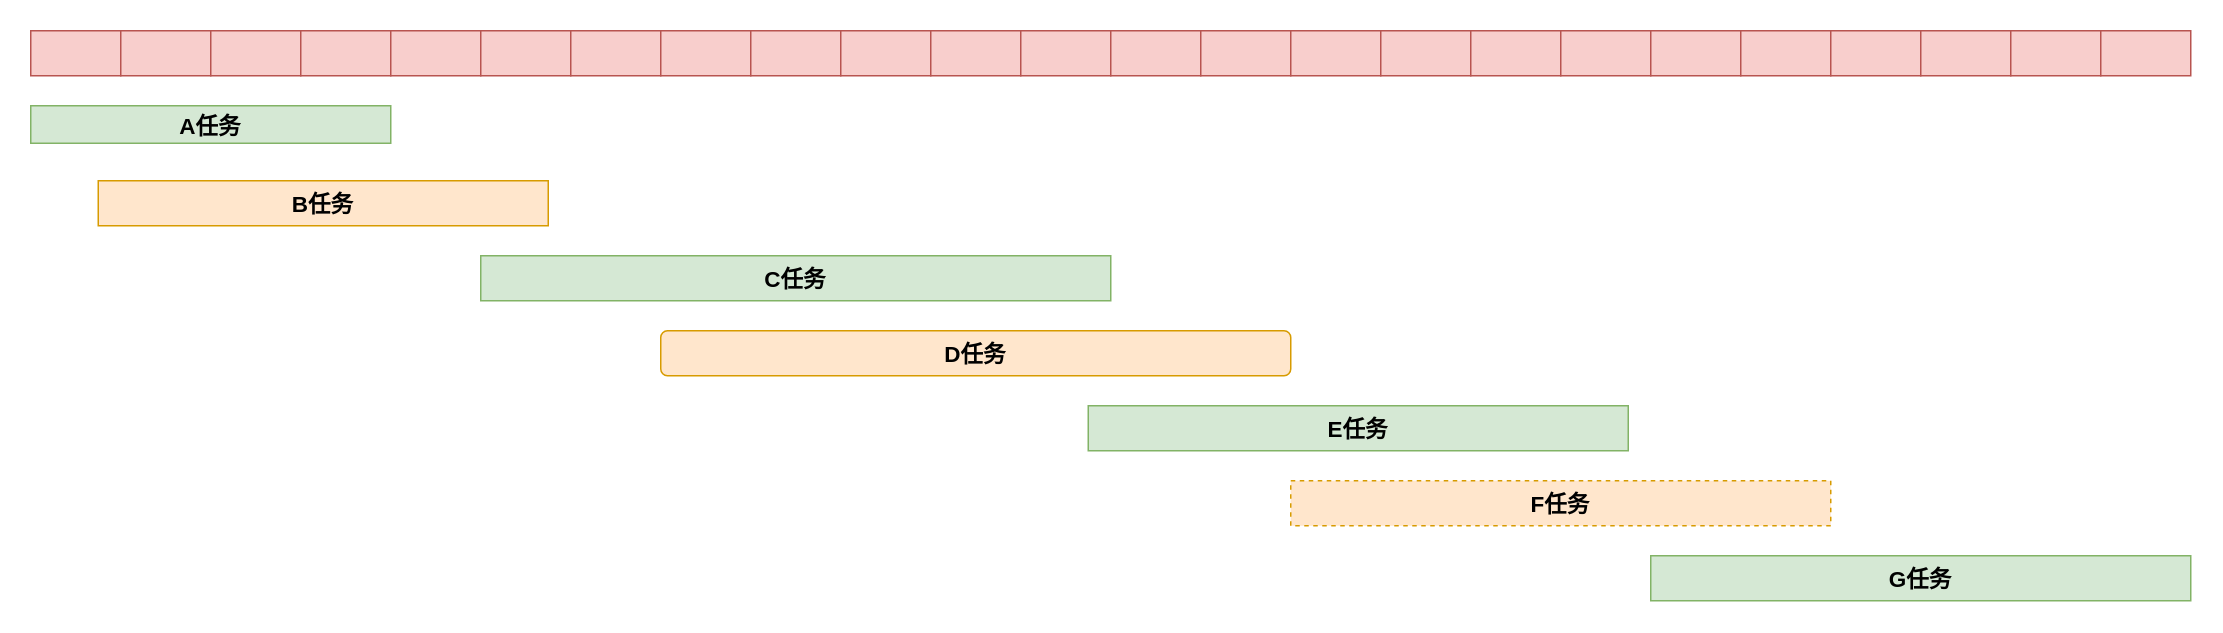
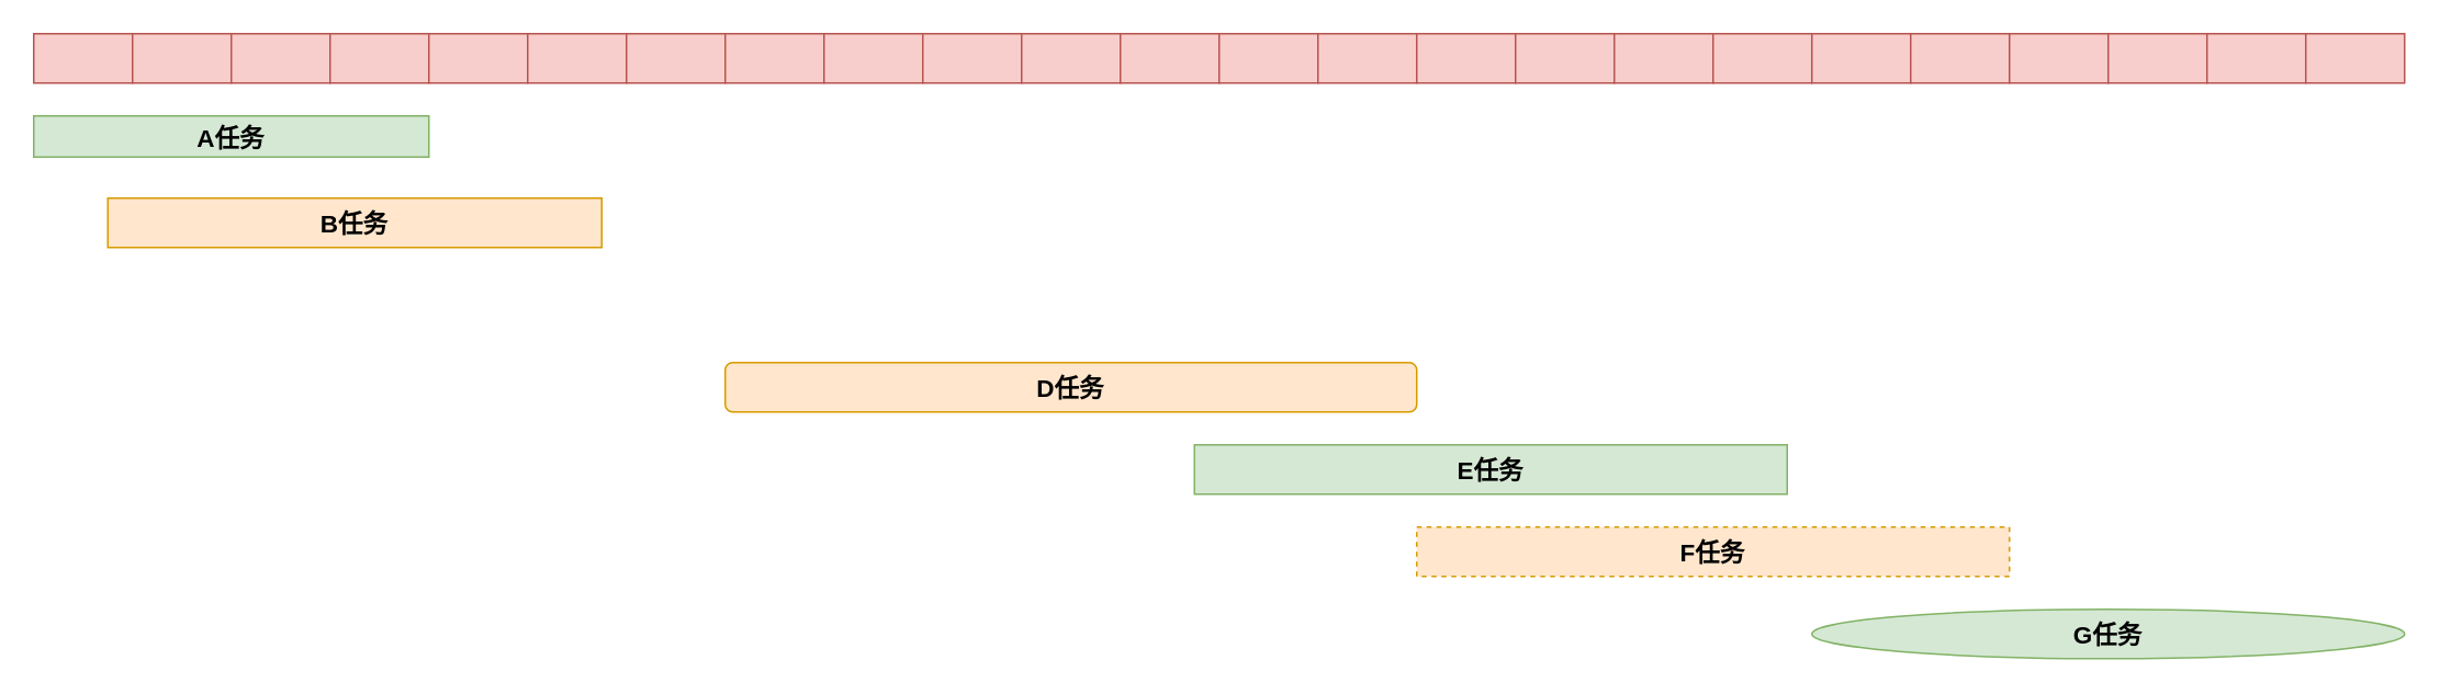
  <mxCell id="0" />
  <mxCell id="1" parent="0" />
  <mxCell id="2" value="" style="rounded=0;whiteSpace=wrap;html=1;fillColor=#f8cecc;strokeColor=#b85450;" vertex="1" parent="1"><mxGeometry x="20" y="20" width="60" height="30" as="geometry" /></mxCell>
  <mxCell id="3" value="" style="rounded=0;whiteSpace=wrap;html=1;fillColor=#f8cecc;strokeColor=#b85450;" vertex="1" parent="1"><mxGeometry x="80" y="20" width="60" height="30" as="geometry" /></mxCell>
  <mxCell id="4" value="" style="rounded=0;whiteSpace=wrap;html=1;fillColor=#f8cecc;strokeColor=#b85450;" vertex="1" parent="1"><mxGeometry x="140" y="20" width="60" height="30" as="geometry" /></mxCell>
  <mxCell id="5" value="" style="rounded=0;whiteSpace=wrap;html=1;fillColor=#f8cecc;strokeColor=#b85450;" vertex="1" parent="1"><mxGeometry x="200" y="20" width="60" height="30" as="geometry" /></mxCell>
  <mxCell id="6" value="" style="rounded=0;whiteSpace=wrap;html=1;fillColor=#f8cecc;strokeColor=#b85450;" vertex="1" parent="1"><mxGeometry x="260" y="20" width="60" height="30" as="geometry" /></mxCell>
  <mxCell id="7" value="" style="rounded=0;whiteSpace=wrap;html=1;fillColor=#f8cecc;strokeColor=#b85450;" vertex="1" parent="1"><mxGeometry x="320" y="20" width="60" height="30" as="geometry" /></mxCell>
  <mxCell id="8" value="" style="rounded=0;whiteSpace=wrap;html=1;fillColor=#f8cecc;strokeColor=#b85450;" vertex="1" parent="1"><mxGeometry x="380" y="20" width="60" height="30" as="geometry" /></mxCell>
  <mxCell id="9" value="" style="rounded=0;whiteSpace=wrap;html=1;fillColor=#f8cecc;strokeColor=#b85450;" vertex="1" parent="1"><mxGeometry x="440" y="20" width="60" height="30" as="geometry" /></mxCell>
  <mxCell id="10" value="" style="rounded=0;whiteSpace=wrap;html=1;fillColor=#f8cecc;strokeColor=#b85450;" vertex="1" parent="1"><mxGeometry x="500" y="20" width="60" height="30" as="geometry" /></mxCell>
  <mxCell id="11" value="" style="rounded=0;whiteSpace=wrap;html=1;fillColor=#f8cecc;strokeColor=#b85450;" vertex="1" parent="1"><mxGeometry x="560" y="20" width="60" height="30" as="geometry" /></mxCell>
  <mxCell id="12" value="" style="rounded=0;whiteSpace=wrap;html=1;fillColor=#f8cecc;strokeColor=#b85450;" vertex="1" parent="1"><mxGeometry x="620" y="20" width="60" height="30" as="geometry" /></mxCell>
  <mxCell id="13" value="" style="rounded=0;whiteSpace=wrap;html=1;fillColor=#f8cecc;strokeColor=#b85450;" vertex="1" parent="1"><mxGeometry x="680" y="20" width="60" height="30" as="geometry" /></mxCell>
  <mxCell id="14" value="" style="rounded=0;whiteSpace=wrap;html=1;fillColor=#f8cecc;strokeColor=#b85450;" vertex="1" parent="1"><mxGeometry x="740" y="20" width="60" height="30" as="geometry" /></mxCell>
  <mxCell id="15" value="" style="rounded=0;whiteSpace=wrap;html=1;fillColor=#f8cecc;strokeColor=#b85450;" vertex="1" parent="1"><mxGeometry x="800" y="20" width="60" height="30" as="geometry" /></mxCell>
  <mxCell id="16" value="" style="rounded=0;whiteSpace=wrap;html=1;fillColor=#f8cecc;strokeColor=#b85450;" vertex="1" parent="1"><mxGeometry x="860" y="20" width="60" height="30" as="geometry" /></mxCell>
  <mxCell id="17" value="" style="rounded=0;whiteSpace=wrap;html=1;fillColor=#f8cecc;strokeColor=#b85450;" vertex="1" parent="1"><mxGeometry x="920" y="20" width="60" height="30" as="geometry" /></mxCell>
  <mxCell id="18" value="" style="rounded=0;whiteSpace=wrap;html=1;fillColor=#f8cecc;strokeColor=#b85450;" vertex="1" parent="1"><mxGeometry x="980" y="20" width="60" height="30" as="geometry" /></mxCell>
  <mxCell id="19" value="" style="rounded=0;whiteSpace=wrap;html=1;fillColor=#f8cecc;strokeColor=#b85450;" vertex="1" parent="1"><mxGeometry x="1040" y="20" width="60" height="30" as="geometry" /></mxCell>
  <mxCell id="20" value="" style="rounded=0;whiteSpace=wrap;html=1;fillColor=#f8cecc;strokeColor=#b85450;" vertex="1" parent="1"><mxGeometry x="1100" y="20" width="60" height="30" as="geometry" /></mxCell>
  <mxCell id="21" value="" style="rounded=0;whiteSpace=wrap;html=1;fillColor=#f8cecc;strokeColor=#b85450;" vertex="1" parent="1"><mxGeometry x="1160" y="20" width="60" height="30" as="geometry" /></mxCell>
  <mxCell id="22" value="" style="rounded=0;whiteSpace=wrap;html=1;fillColor=#f8cecc;strokeColor=#b85450;" vertex="1" parent="1"><mxGeometry x="1220" y="20" width="60" height="30" as="geometry" /></mxCell>
  <mxCell id="23" value="" style="rounded=0;whiteSpace=wrap;html=1;fillColor=#f8cecc;strokeColor=#b85450;" vertex="1" parent="1"><mxGeometry x="1280" y="20" width="60" height="30" as="geometry" /></mxCell>
  <mxCell id="24" value="" style="rounded=0;whiteSpace=wrap;html=1;fillColor=#f8cecc;strokeColor=#b85450;" vertex="1" parent="1"><mxGeometry x="1340" y="20" width="60" height="30" as="geometry" /></mxCell>
  <mxCell id="25" value="" style="rounded=0;whiteSpace=wrap;html=1;fillColor=#f8cecc;strokeColor=#b85450;" vertex="1" parent="1"><mxGeometry x="1400" y="20" width="60" height="30" as="geometry" /></mxCell>
  <mxCell id="26" value="&lt;font style=&quot;font-size: 15px;&quot;&gt;A任务&lt;/font&gt;" style="rounded=0;whiteSpace=wrap;html=1;fillColor=#d5e8d4;strokeColor=#82b366;fontStyle=1;fontSize=15;" vertex="1" parent="1"><mxGeometry x="20" y="70" width="240" height="25" as="geometry" /></mxCell>
  <mxCell id="27" value="&lt;font style=&quot;font-size: 15px;&quot;&gt;B任务&lt;/font&gt;" style="rounded=0;whiteSpace=wrap;html=1;fillColor=#ffe6cc;strokeColor=#d79b00;fontStyle=1;fontSize=15;" vertex="1" parent="1"><mxGeometry x="65" y="120" width="300" height="30" as="geometry" /></mxCell>
- <mxCell id="28" value="&lt;font style=&quot;font-size: 15px&quot;&gt;C任务&lt;/font&gt;" style="rounded=0;whiteSpace=wrap;html=1;fillColor=#d5e8d4;strokeColor=#82b366;fontStyle=1;fontSize=15;" vertex="1" parent="1"><mxGeometry x="320" y="170" width="420" height="30" as="geometry" /></mxCell>
  <mxCell id="29" value="&lt;font style=&quot;font-size: 15px&quot;&gt;D任务&lt;/font&gt;" style="whiteSpace=wrap;html=1;fillColor=#ffe6cc;strokeColor=#d79b00;fontStyle=1;fontSize=15;rounded=1;" vertex="1" parent="1"><mxGeometry x="440" y="220" width="420" height="30" as="geometry" /></mxCell>
  <mxCell id="30" value="&lt;font style=&quot;font-size: 15px&quot;&gt;E任务&lt;/font&gt;" style="rounded=0;whiteSpace=wrap;html=1;fillColor=#d5e8d4;strokeColor=#82b366;fontStyle=1;fontSize=15;" vertex="1" parent="1"><mxGeometry x="725" y="270" width="360" height="30" as="geometry" /></mxCell>
  <mxCell id="31" value="&lt;font style=&quot;font-size: 15px&quot;&gt;F任务&lt;/font&gt;" style="rounded=0;whiteSpace=wrap;html=1;fillColor=#ffe6cc;strokeColor=#d79b00;fontStyle=1;fontSize=15;dashed=1;" vertex="1" parent="1"><mxGeometry x="860" y="320" width="360" height="30" as="geometry" /></mxCell>
- <mxCell id="32" value="&lt;font style=&quot;font-size: 15px&quot;&gt;G任务&lt;/font&gt;" style="rounded=0;whiteSpace=wrap;html=1;fillColor=#d5e8d4;strokeColor=#82b366;fontStyle=1;fontSize=15;" vertex="1" parent="1"><mxGeometry x="1100" y="370" width="360" height="30" as="geometry" /></mxCell>
+ <mxCell id="32" value="&lt;font style=&quot;font-size: 15px&quot;&gt;G任务&lt;/font&gt;" style="ellipse;whiteSpace=wrap;html=1;fillColor=#d5e8d4;strokeColor=#82b366;fontStyle=1;fontSize=15;" vertex="1" parent="1"><mxGeometry x="1100" y="370" width="360" height="30" as="geometry" /></mxCell>
